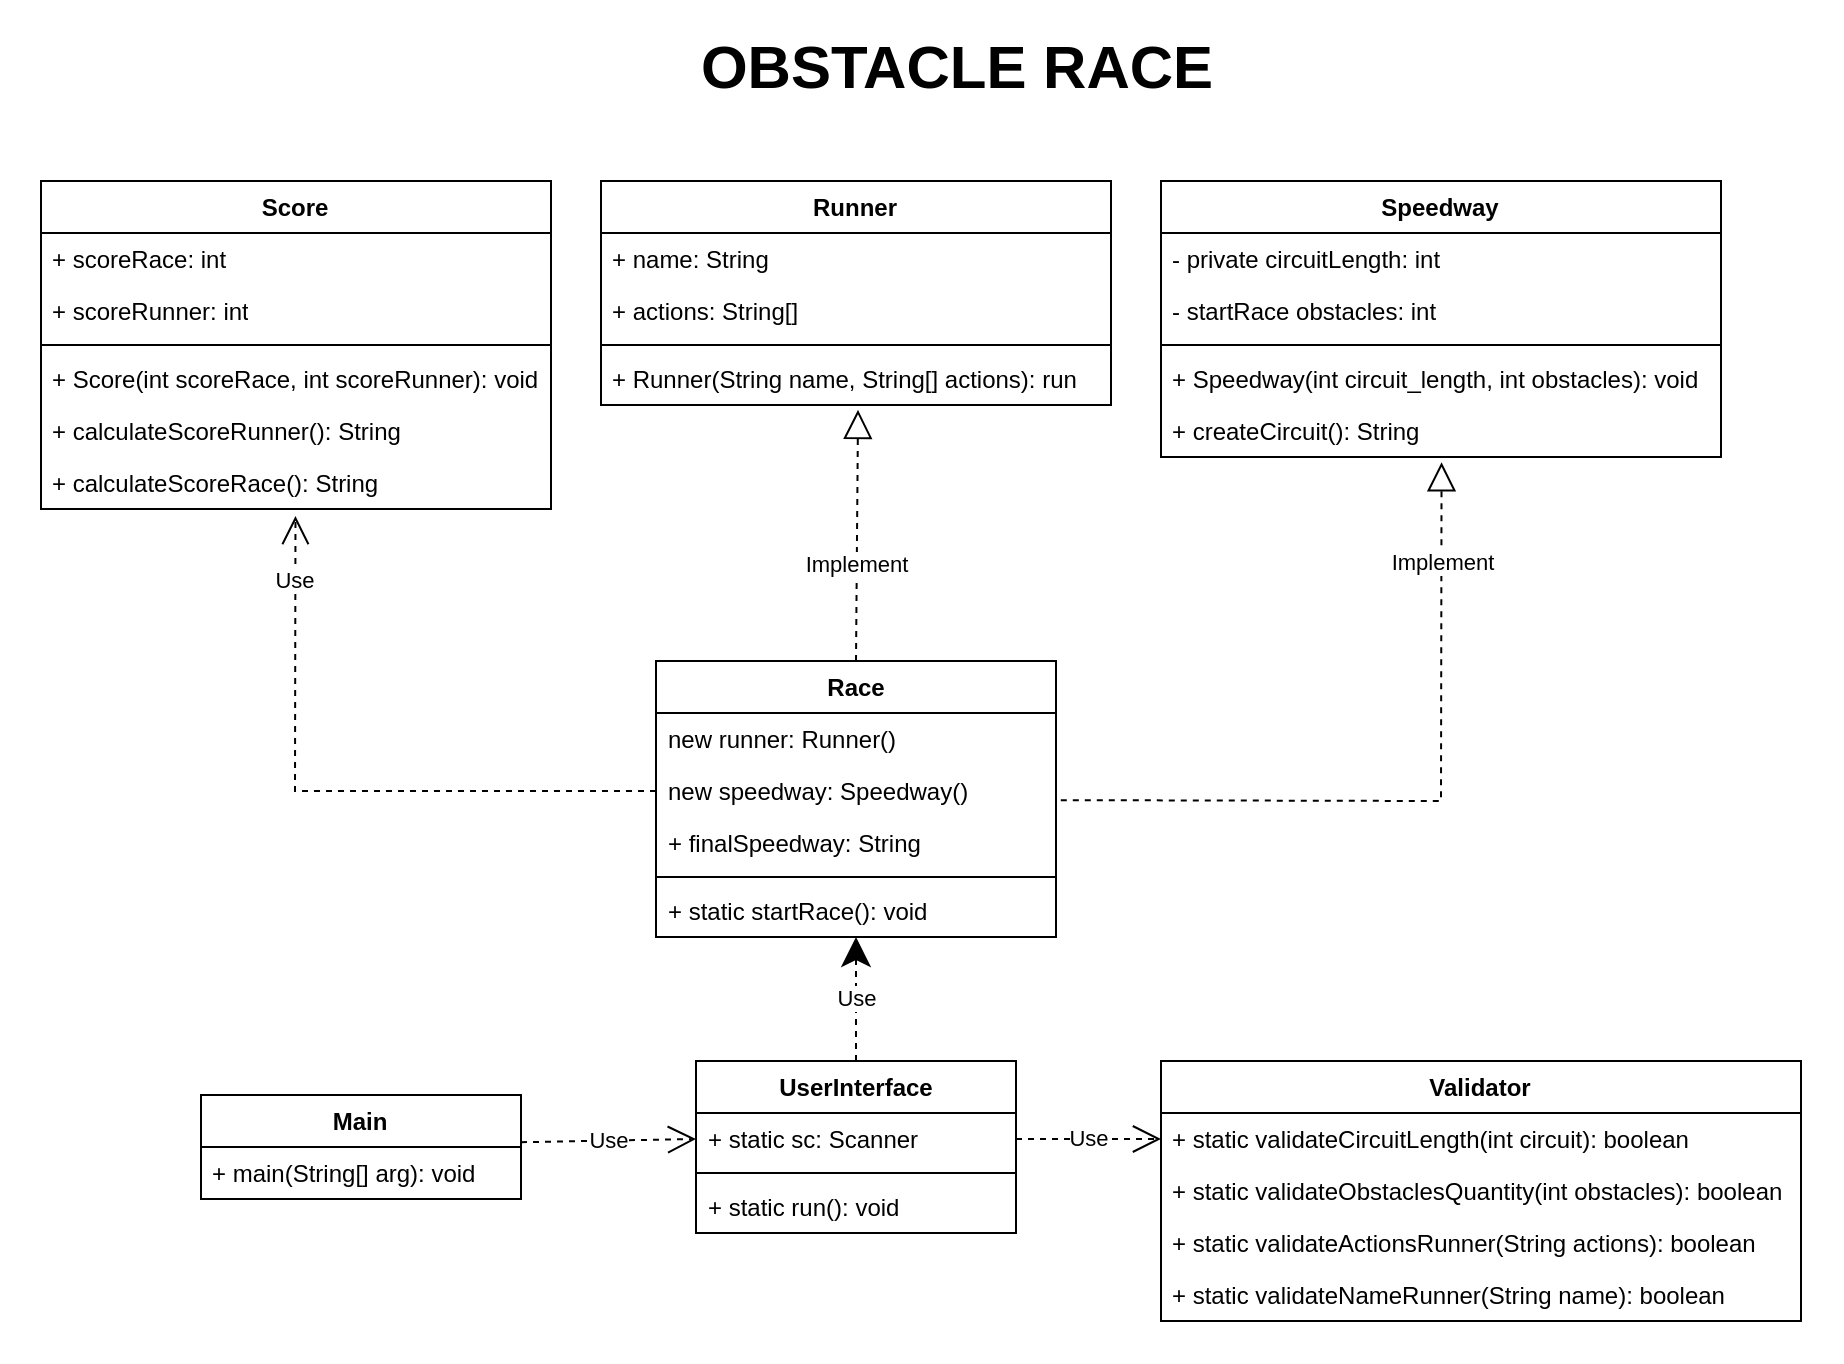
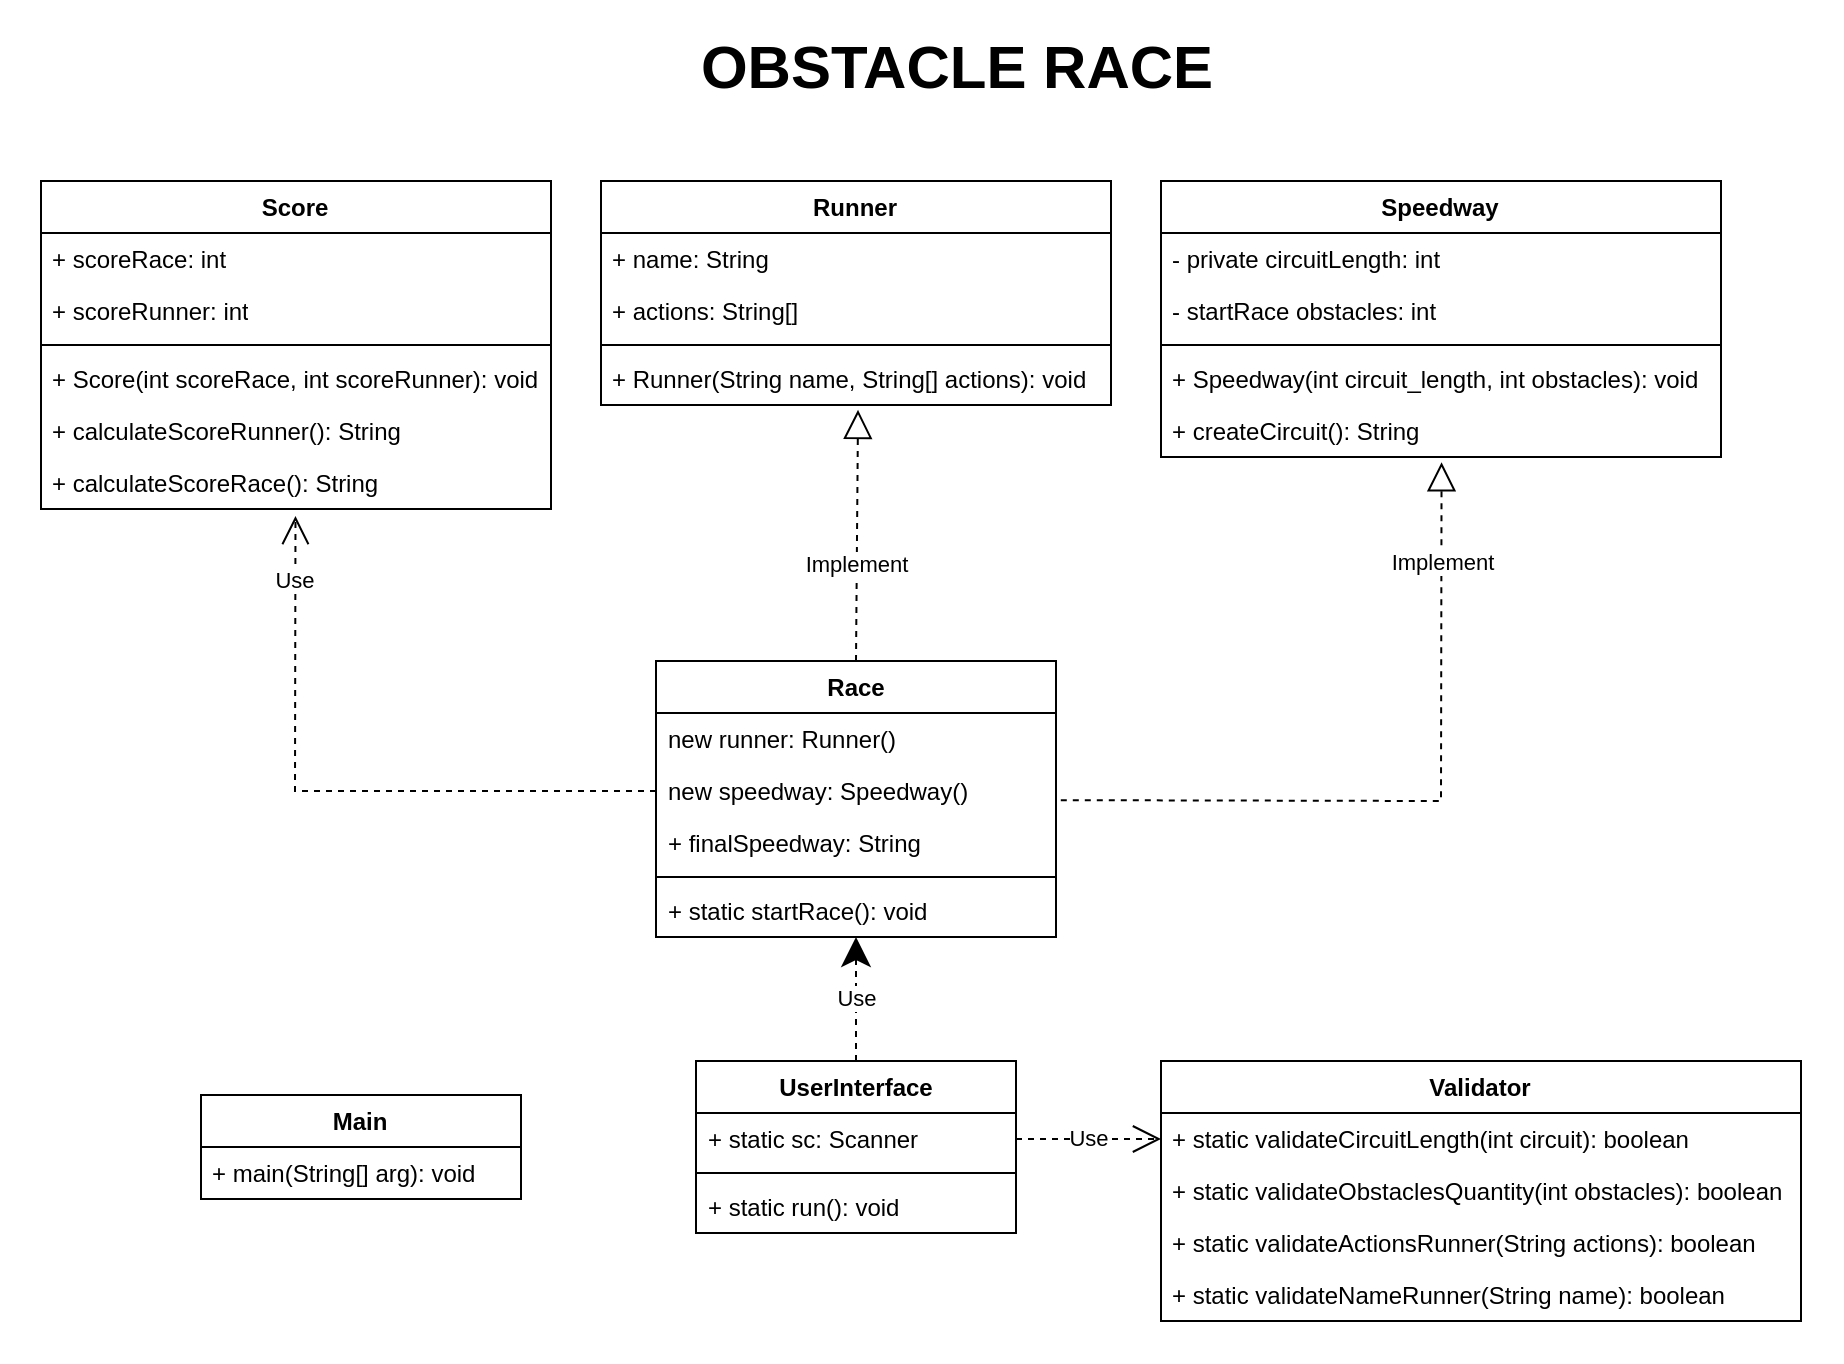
  <mxCell id="0" />
  <mxCell id="1" parent="0" />
  <mxCell id="2" value="Main" style="swimlane;fontStyle=1;align=center;verticalAlign=top;childLayout=stackLayout;horizontal=1;startSize=26;horizontalStack=0;resizeParent=1;resizeParentMax=0;resizeLast=0;collapsible=1;marginBottom=0;whiteSpace=wrap;html=1;" parent="1" vertex="1"><mxGeometry x="100" y="547" width="160" height="52" as="geometry" /></mxCell>
  <mxCell id="3" value="+ main(String[] arg): void" style="text;strokeColor=none;fillColor=none;align=left;verticalAlign=top;spacingLeft=4;spacingRight=4;overflow=hidden;rotatable=0;points=[[0,0.5],[1,0.5]];portConstraint=eastwest;whiteSpace=wrap;html=1;" parent="2" vertex="1"><mxGeometry y="26" width="160" height="26" as="geometry" /></mxCell>
  <mxCell id="4" value="UserInterface" style="swimlane;fontStyle=1;align=center;verticalAlign=top;childLayout=stackLayout;horizontal=1;startSize=26;horizontalStack=0;resizeParent=1;resizeParentMax=0;resizeLast=0;collapsible=1;marginBottom=0;whiteSpace=wrap;html=1;" parent="1" vertex="1"><mxGeometry x="347.5" y="530" width="160" height="86" as="geometry" /></mxCell>
  <mxCell id="5" value="+ static sc: Scanner" style="text;strokeColor=none;fillColor=none;align=left;verticalAlign=top;spacingLeft=4;spacingRight=4;overflow=hidden;rotatable=0;points=[[0,0.5],[1,0.5]];portConstraint=eastwest;whiteSpace=wrap;html=1;" parent="4" vertex="1"><mxGeometry y="26" width="160" height="26" as="geometry" /></mxCell>
  <mxCell id="6" value="" style="line;strokeWidth=1;fillColor=none;align=left;verticalAlign=middle;spacingTop=-1;spacingLeft=3;spacingRight=3;rotatable=0;labelPosition=right;points=[];portConstraint=eastwest;strokeColor=inherit;" parent="4" vertex="1"><mxGeometry y="52" width="160" height="8" as="geometry" /></mxCell>
  <mxCell id="7" value="+ static run(): void" style="text;strokeColor=none;fillColor=none;align=left;verticalAlign=top;spacingLeft=4;spacingRight=4;overflow=hidden;rotatable=0;points=[[0,0.5],[1,0.5]];portConstraint=eastwest;whiteSpace=wrap;html=1;" parent="4" vertex="1"><mxGeometry y="60" width="160" height="26" as="geometry" /></mxCell>
  <mxCell id="8" value="Speedway" style="swimlane;fontStyle=1;align=center;verticalAlign=top;childLayout=stackLayout;horizontal=1;startSize=26;horizontalStack=0;resizeParent=1;resizeParentMax=0;resizeLast=0;collapsible=1;marginBottom=0;whiteSpace=wrap;html=1;" parent="1" vertex="1"><mxGeometry x="580" y="90" width="280" height="138" as="geometry" /></mxCell>
  <mxCell id="9" value="- private circuitLength: int" style="text;strokeColor=none;fillColor=none;align=left;verticalAlign=top;spacingLeft=4;spacingRight=4;overflow=hidden;rotatable=0;points=[[0,0.5],[1,0.5]];portConstraint=eastwest;whiteSpace=wrap;html=1;" parent="8" vertex="1"><mxGeometry y="26" width="280" height="26" as="geometry" /></mxCell>
  <mxCell id="10" value="- startRace obstacles: int" style="text;strokeColor=none;fillColor=none;align=left;verticalAlign=top;spacingLeft=4;spacingRight=4;overflow=hidden;rotatable=0;points=[[0,0.5],[1,0.5]];portConstraint=eastwest;whiteSpace=wrap;html=1;" parent="8" vertex="1"><mxGeometry y="52" width="280" height="26" as="geometry" /></mxCell>
  <mxCell id="11" value="" style="line;strokeWidth=1;fillColor=none;align=left;verticalAlign=middle;spacingTop=-1;spacingLeft=3;spacingRight=3;rotatable=0;labelPosition=right;points=[];portConstraint=eastwest;strokeColor=inherit;" parent="8" vertex="1"><mxGeometry y="78" width="280" height="8" as="geometry" /></mxCell>
  <mxCell id="12" value="+ Speedway(int circuit_length, int obstacles): void" style="text;strokeColor=none;fillColor=none;align=left;verticalAlign=top;spacingLeft=4;spacingRight=4;overflow=hidden;rotatable=0;points=[[0,0.5],[1,0.5]];portConstraint=eastwest;whiteSpace=wrap;html=1;" parent="8" vertex="1"><mxGeometry y="86" width="280" height="26" as="geometry" /></mxCell>
  <mxCell id="13" value="+ createCircuit(): String" style="text;strokeColor=none;fillColor=none;align=left;verticalAlign=top;spacingLeft=4;spacingRight=4;overflow=hidden;rotatable=0;points=[[0,0.5],[1,0.5]];portConstraint=eastwest;whiteSpace=wrap;html=1;" parent="8" vertex="1"><mxGeometry y="112" width="280" height="26" as="geometry" /></mxCell>
  <mxCell id="14" value="Validator" style="swimlane;fontStyle=1;align=center;verticalAlign=top;childLayout=stackLayout;horizontal=1;startSize=26;horizontalStack=0;resizeParent=1;resizeParentMax=0;resizeLast=0;collapsible=1;marginBottom=0;whiteSpace=wrap;html=1;" parent="1" vertex="1"><mxGeometry x="580" y="530" width="320" height="130" as="geometry" /></mxCell>
  <mxCell id="15" value="+ static validateCircuitLength(int circuit): boolean" style="text;strokeColor=none;fillColor=none;align=left;verticalAlign=top;spacingLeft=4;spacingRight=4;overflow=hidden;rotatable=0;points=[[0,0.5],[1,0.5]];portConstraint=eastwest;whiteSpace=wrap;html=1;" parent="14" vertex="1"><mxGeometry y="26" width="320" height="26" as="geometry" /></mxCell>
  <mxCell id="16" value="+ static validateObstaclesQuantity(int obstacles): boolean" style="text;strokeColor=none;fillColor=none;align=left;verticalAlign=top;spacingLeft=4;spacingRight=4;overflow=hidden;rotatable=0;points=[[0,0.5],[1,0.5]];portConstraint=eastwest;whiteSpace=wrap;html=1;" parent="14" vertex="1"><mxGeometry y="52" width="320" height="26" as="geometry" /></mxCell>
  <mxCell id="17" value="+ static validateActionsRunner(String actions): boolean" style="text;strokeColor=none;fillColor=none;align=left;verticalAlign=top;spacingLeft=4;spacingRight=4;overflow=hidden;rotatable=0;points=[[0,0.5],[1,0.5]];portConstraint=eastwest;whiteSpace=wrap;html=1;" parent="14" vertex="1"><mxGeometry y="78" width="320" height="26" as="geometry" /></mxCell>
  <mxCell id="18" value="+ static validateNameRunner(String name): boolean" style="text;strokeColor=none;fillColor=none;align=left;verticalAlign=top;spacingLeft=4;spacingRight=4;overflow=hidden;rotatable=0;points=[[0,0.5],[1,0.5]];portConstraint=eastwest;whiteSpace=wrap;html=1;" vertex="1" parent="14"><mxGeometry y="104" width="320" height="26" as="geometry" /></mxCell>
  <mxCell id="19" value="Runner" style="swimlane;fontStyle=1;align=center;verticalAlign=top;childLayout=stackLayout;horizontal=1;startSize=26;horizontalStack=0;resizeParent=1;resizeParentMax=0;resizeLast=0;collapsible=1;marginBottom=0;whiteSpace=wrap;html=1;" parent="1" vertex="1"><mxGeometry x="300" y="90" width="255" height="112" as="geometry" /></mxCell>
  <mxCell id="20" value="+ name: String" style="text;strokeColor=none;fillColor=none;align=left;verticalAlign=top;spacingLeft=4;spacingRight=4;overflow=hidden;rotatable=0;points=[[0,0.5],[1,0.5]];portConstraint=eastwest;whiteSpace=wrap;html=1;" parent="19" vertex="1"><mxGeometry y="26" width="255" height="26" as="geometry" /></mxCell>
  <mxCell id="21" value="+ actions: String[]" style="text;strokeColor=none;fillColor=none;align=left;verticalAlign=top;spacingLeft=4;spacingRight=4;overflow=hidden;rotatable=0;points=[[0,0.5],[1,0.5]];portConstraint=eastwest;whiteSpace=wrap;html=1;" parent="19" vertex="1"><mxGeometry y="52" width="255" height="26" as="geometry" /></mxCell>
  <mxCell id="22" value="" style="line;strokeWidth=1;fillColor=none;align=left;verticalAlign=middle;spacingTop=-1;spacingLeft=3;spacingRight=3;rotatable=0;labelPosition=right;points=[];portConstraint=eastwest;strokeColor=inherit;" parent="19" vertex="1"><mxGeometry y="78" width="255" height="8" as="geometry" /></mxCell>
- <mxCell id="23" value="+ Runner(String name, String[] actions): run" style="text;strokeColor=none;fillColor=none;align=left;verticalAlign=top;spacingLeft=4;spacingRight=4;overflow=hidden;rotatable=0;points=[[0,0.5],[1,0.5]];portConstraint=eastwest;whiteSpace=wrap;html=1;" parent="19" vertex="1"><mxGeometry y="86" width="255" height="26" as="geometry" /></mxCell>
+ <mxCell id="23" value="+ Runner(String name, String[] actions): void" style="text;strokeColor=none;fillColor=none;align=left;verticalAlign=top;spacingLeft=4;spacingRight=4;overflow=hidden;rotatable=0;points=[[0,0.5],[1,0.5]];portConstraint=eastwest;whiteSpace=wrap;html=1;" parent="19" vertex="1"><mxGeometry y="86" width="255" height="26" as="geometry" /></mxCell>
  <mxCell id="24" value="Race" style="swimlane;fontStyle=1;align=center;verticalAlign=top;childLayout=stackLayout;horizontal=1;startSize=26;horizontalStack=0;resizeParent=1;resizeParentMax=0;resizeLast=0;collapsible=1;marginBottom=0;whiteSpace=wrap;html=1;" parent="1" vertex="1"><mxGeometry x="327.5" y="330" width="200" height="138" as="geometry" /></mxCell>
  <mxCell id="25" value="new runner: Runner()" style="text;strokeColor=none;fillColor=none;align=left;verticalAlign=top;spacingLeft=4;spacingRight=4;overflow=hidden;rotatable=0;points=[[0,0.5],[1,0.5]];portConstraint=eastwest;whiteSpace=wrap;html=1;" parent="24" vertex="1"><mxGeometry y="26" width="200" height="26" as="geometry" /></mxCell>
  <mxCell id="26" value="new speedway: Speedway()" style="text;strokeColor=none;fillColor=none;align=left;verticalAlign=top;spacingLeft=4;spacingRight=4;overflow=hidden;rotatable=0;points=[[0,0.5],[1,0.5]];portConstraint=eastwest;whiteSpace=wrap;html=1;" parent="24" vertex="1"><mxGeometry y="52" width="200" height="26" as="geometry" /></mxCell>
  <mxCell id="27" value="+ finalSpeedway: String" style="text;strokeColor=none;fillColor=none;align=left;verticalAlign=top;spacingLeft=4;spacingRight=4;overflow=hidden;rotatable=0;points=[[0,0.5],[1,0.5]];portConstraint=eastwest;whiteSpace=wrap;html=1;" parent="24" vertex="1"><mxGeometry y="78" width="200" height="26" as="geometry" /></mxCell>
  <mxCell id="28" value="" style="line;strokeWidth=1;fillColor=none;align=left;verticalAlign=middle;spacingTop=-1;spacingLeft=3;spacingRight=3;rotatable=0;labelPosition=right;points=[];portConstraint=eastwest;strokeColor=inherit;" parent="24" vertex="1"><mxGeometry y="104" width="200" height="8" as="geometry" /></mxCell>
  <mxCell id="29" value="+ static startRace(): void" style="text;strokeColor=none;fillColor=none;align=left;verticalAlign=top;spacingLeft=4;spacingRight=4;overflow=hidden;rotatable=0;points=[[0,0.5],[1,0.5]];portConstraint=eastwest;whiteSpace=wrap;html=1;" parent="24" vertex="1"><mxGeometry y="112" width="200" height="26" as="geometry" /></mxCell>
- <mxCell id="30" value="Use" style="endArrow=open;endSize=12;dashed=1;html=1;rounded=0;exitX=1;exitY=-0.092;exitDx=0;exitDy=0;exitPerimeter=0;entryX=0;entryY=0.5;entryDx=0;entryDy=0;" parent="1" source="3" target="5" edge="1"><mxGeometry width="160" relative="1" as="geometry"><mxPoint x="170" y="780" as="sourcePoint" /><mxPoint x="330" y="780" as="targetPoint" /></mxGeometry></mxCell>
  <mxCell id="31" value="Use" style="endArrow=classic;endSize=12;dashed=1;html=1;rounded=0;entryX=0.5;entryY=1;entryDx=0;entryDy=0;exitX=0.5;exitY=0;exitDx=0;exitDy=0;" parent="1" source="4" target="24" edge="1"><mxGeometry width="160" relative="1" as="geometry"><mxPoint x="150" y="640" as="sourcePoint" /><mxPoint x="310" y="640" as="targetPoint" /></mxGeometry></mxCell>
  <mxCell id="32" value="Score" style="swimlane;fontStyle=1;align=center;verticalAlign=top;childLayout=stackLayout;horizontal=1;startSize=26;horizontalStack=0;resizeParent=1;resizeParentMax=0;resizeLast=0;collapsible=1;marginBottom=0;whiteSpace=wrap;html=1;" vertex="1" parent="1"><mxGeometry x="20" y="90" width="255" height="164" as="geometry" /></mxCell>
  <mxCell id="33" value="+ scoreRace: int" style="text;strokeColor=none;fillColor=none;align=left;verticalAlign=top;spacingLeft=4;spacingRight=4;overflow=hidden;rotatable=0;points=[[0,0.5],[1,0.5]];portConstraint=eastwest;whiteSpace=wrap;html=1;" vertex="1" parent="32"><mxGeometry y="26" width="255" height="26" as="geometry" /></mxCell>
  <mxCell id="34" value="+ scoreRunner: int" style="text;strokeColor=none;fillColor=none;align=left;verticalAlign=top;spacingLeft=4;spacingRight=4;overflow=hidden;rotatable=0;points=[[0,0.5],[1,0.5]];portConstraint=eastwest;whiteSpace=wrap;html=1;" vertex="1" parent="32"><mxGeometry y="52" width="255" height="26" as="geometry" /></mxCell>
  <mxCell id="35" value="" style="line;strokeWidth=1;fillColor=none;align=left;verticalAlign=middle;spacingTop=-1;spacingLeft=3;spacingRight=3;rotatable=0;labelPosition=right;points=[];portConstraint=eastwest;strokeColor=inherit;" vertex="1" parent="32"><mxGeometry y="78" width="255" height="8" as="geometry" /></mxCell>
  <mxCell id="36" value="+ Score(int scoreRace, int scoreRunner): void" style="text;strokeColor=none;fillColor=none;align=left;verticalAlign=top;spacingLeft=4;spacingRight=4;overflow=hidden;rotatable=0;points=[[0,0.5],[1,0.5]];portConstraint=eastwest;whiteSpace=wrap;html=1;" vertex="1" parent="32"><mxGeometry y="86" width="255" height="26" as="geometry" /></mxCell>
  <mxCell id="37" value="+ calculateScoreRunner(): String" style="text;strokeColor=none;fillColor=none;align=left;verticalAlign=top;spacingLeft=4;spacingRight=4;overflow=hidden;rotatable=0;points=[[0,0.5],[1,0.5]];portConstraint=eastwest;whiteSpace=wrap;html=1;" vertex="1" parent="32"><mxGeometry y="112" width="255" height="26" as="geometry" /></mxCell>
  <mxCell id="38" value="+ calculateScoreRace(): String" style="text;strokeColor=none;fillColor=none;align=left;verticalAlign=top;spacingLeft=4;spacingRight=4;overflow=hidden;rotatable=0;points=[[0,0.5],[1,0.5]];portConstraint=eastwest;whiteSpace=wrap;html=1;" vertex="1" parent="32"><mxGeometry y="138" width="255" height="26" as="geometry" /></mxCell>
  <mxCell id="39" value="Use" style="endArrow=open;endSize=12;dashed=1;html=1;rounded=0;exitX=1;exitY=0.5;exitDx=0;exitDy=0;entryX=0;entryY=0.5;entryDx=0;entryDy=0;" edge="1" parent="1" source="5" target="15"><mxGeometry width="160" relative="1" as="geometry"><mxPoint x="390" y="660" as="sourcePoint" /><mxPoint x="550" y="660" as="targetPoint" /></mxGeometry></mxCell>
  <mxCell id="40" value="" style="endArrow=block;dashed=1;endFill=0;endSize=12;html=1;rounded=0;exitX=0.5;exitY=0;exitDx=0;exitDy=0;entryX=0.504;entryY=1.093;entryDx=0;entryDy=0;entryPerimeter=0;" edge="1" parent="1" source="24" target="23"><mxGeometry width="160" relative="1" as="geometry"><mxPoint x="180" y="490" as="sourcePoint" /><mxPoint x="440" y="230" as="targetPoint" /></mxGeometry></mxCell>
  <mxCell id="41" value="Implement" style="edgeLabel;html=1;align=center;verticalAlign=middle;resizable=0;points=[];" vertex="1" connectable="0" parent="40"><mxGeometry x="-0.224" relative="1" as="geometry"><mxPoint as="offset" /></mxGeometry></mxCell>
  <mxCell id="42" value="" style="endArrow=block;dashed=1;endFill=0;endSize=12;html=1;rounded=0;exitX=1.012;exitY=0.676;exitDx=0;exitDy=0;exitPerimeter=0;entryX=0.501;entryY=1.101;entryDx=0;entryDy=0;entryPerimeter=0;" edge="1" parent="1" source="26" target="13"><mxGeometry width="160" relative="1" as="geometry"><mxPoint x="620" y="398.66" as="sourcePoint" /><mxPoint x="780" y="398.66" as="targetPoint" /><Array as="points"><mxPoint x="720" y="400" /></Array></mxGeometry></mxCell>
  <mxCell id="43" value="Implement" style="edgeLabel;html=1;align=center;verticalAlign=middle;resizable=0;points=[];" vertex="1" connectable="0" parent="42"><mxGeometry x="0.586" y="2" relative="1" as="geometry"><mxPoint x="2" y="-25" as="offset" /></mxGeometry></mxCell>
  <mxCell id="44" value="Use" style="endArrow=open;endSize=12;dashed=1;html=1;rounded=0;entryX=0.499;entryY=1.135;entryDx=0;entryDy=0;entryPerimeter=0;exitX=0;exitY=0.5;exitDx=0;exitDy=0;" edge="1" parent="1" source="26" target="38"><mxGeometry x="0.796" width="160" relative="1" as="geometry"><mxPoint x="110" y="398.66" as="sourcePoint" /><mxPoint x="270" y="398.66" as="targetPoint" /><Array as="points"><mxPoint x="147" y="395" /></Array><mxPoint as="offset" /></mxGeometry></mxCell>
  <mxCell id="45" value="OBSTACLE RACE" style="text;align=center;fontStyle=1;verticalAlign=middle;spacingLeft=3;spacingRight=3;strokeColor=none;rotatable=0;points=[[0,0.5],[1,0.5]];portConstraint=eastwest;html=1;fontSize=30;" vertex="1" parent="1"><mxGeometry x="407.5" y="20" width="140" height="26" as="geometry" /></mxCell>
